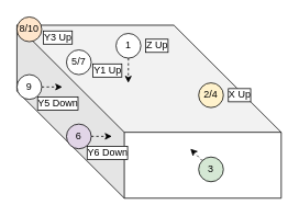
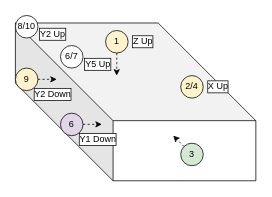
  <mxCell id="0" />
  <mxCell id="1" parent="0" />
  <mxCell id="2" value="" style="shape=cube;whiteSpace=wrap;html=1;boundedLbl=1;backgroundOutline=1;darkOpacity=0.05;darkOpacity2=0.1;size=130;" parent="1" vertex="1"><mxGeometry x="20" y="30" width="320" height="210" as="geometry" /></mxCell>
- <mxCell id="3" value="1" style="ellipse;whiteSpace=wrap;html=1;aspect=fixed;container=0;" parent="1" vertex="1"><mxGeometry x="140" y="40.003" width="30" height="30" as="geometry" /></mxCell>
- <mxCell id="4" value="8/10" style="ellipse;whiteSpace=wrap;html=1;aspect=fixed;container=0;fillColor=#ffe6cc;" parent="1" vertex="1"><mxGeometry x="20" y="20.003" width="30" height="30" as="geometry" /></mxCell>
- <mxCell id="5" value="9" style="ellipse;whiteSpace=wrap;html=1;aspect=fixed;container=0;" parent="1" vertex="1"><mxGeometry x="20" y="90.003" width="30" height="30" as="geometry" /></mxCell>
- <mxCell id="6" value="5/7" style="ellipse;whiteSpace=wrap;html=1;aspect=fixed;container=0;" parent="1" vertex="1"><mxGeometry x="80" y="60.003" width="30" height="30" as="geometry" /></mxCell>
+ <mxCell id="3" value="1" style="ellipse;whiteSpace=wrap;html=1;aspect=fixed;container=0;fillColor=#fff2cc;" parent="1" vertex="1"><mxGeometry x="140" y="40.003" width="30" height="30" as="geometry" /></mxCell>
+ <mxCell id="4" value="8/10" style="ellipse;whiteSpace=wrap;html=1;aspect=fixed;container=0;" parent="1" vertex="1"><mxGeometry x="20" y="20.003" width="30" height="30" as="geometry" /></mxCell>
+ <mxCell id="5" value="9" style="ellipse;whiteSpace=wrap;html=1;aspect=fixed;container=0;fillColor=#fff2cc;" parent="1" vertex="1"><mxGeometry x="20" y="90.003" width="30" height="30" as="geometry" /></mxCell>
+ <mxCell id="6" value="6/7" style="ellipse;whiteSpace=wrap;html=1;aspect=fixed;container=0;" parent="1" vertex="1"><mxGeometry x="80" y="60.003" width="30" height="30" as="geometry" /></mxCell>
  <mxCell id="7" value="6" style="ellipse;whiteSpace=wrap;html=1;aspect=fixed;container=0;fillColor=#e1d5e7;" parent="1" vertex="1"><mxGeometry x="80" y="150.003" width="30" height="30" as="geometry" /></mxCell>
  <mxCell id="8" value="2/4" style="ellipse;whiteSpace=wrap;html=1;aspect=fixed;container=0;fillColor=#fff2cc;" parent="1" vertex="1"><mxGeometry x="240" y="100.003" width="30" height="30" as="geometry" /></mxCell>
  <mxCell id="9" value="3" style="ellipse;whiteSpace=wrap;html=1;aspect=fixed;container=0;fillColor=#d5e8d4;" parent="1" vertex="1"><mxGeometry x="240" y="190.003" width="30" height="30" as="geometry" /></mxCell>
  <mxCell id="10" value="" style="endArrow=classic;html=1;rounded=0;exitX=1;exitY=0.5;exitDx=0;exitDy=0;dashed=1;" parent="1" source="5" edge="1"><mxGeometry width="50" height="50" relative="1" as="geometry"><mxPoint x="115" y="60.003" as="sourcePoint" /><mxPoint x="75" y="105" as="targetPoint" /></mxGeometry></mxCell>
  <mxCell id="11" value="" style="endArrow=classic;html=1;rounded=0;exitX=1;exitY=0.5;exitDx=0;exitDy=0;dashed=1;" parent="1" edge="1"><mxGeometry width="50" height="50" relative="1" as="geometry"><mxPoint x="110" y="164.91" as="sourcePoint" /><mxPoint x="135" y="164.91" as="targetPoint" /></mxGeometry></mxCell>
  <mxCell id="12" value="" style="endArrow=classic;html=1;rounded=0;exitX=0;exitY=0;exitDx=0;exitDy=0;dashed=1;" parent="1" source="9" edge="1"><mxGeometry width="50" height="50" relative="1" as="geometry"><mxPoint x="210" y="180" as="sourcePoint" /><mxPoint x="230" y="180" as="targetPoint" /></mxGeometry></mxCell>
  <mxCell id="13" value="Z Up" style="text;html=1;strokeColor=none;fillColor=none;align=center;verticalAlign=middle;whiteSpace=wrap;rounded=0;labelBorderColor=default;spacingTop=0;labelBackgroundColor=default;" parent="1" vertex="1"><mxGeometry x="160" y="40" width="60" height="30" as="geometry" /></mxCell>
  <mxCell id="14" value="X Up" style="text;html=1;strokeColor=none;fillColor=none;align=center;verticalAlign=middle;whiteSpace=wrap;rounded=0;labelBorderColor=default;spacingTop=0;labelBackgroundColor=default;" parent="1" vertex="1"><mxGeometry x="260" y="100" width="60" height="30" as="geometry" /></mxCell>
- <mxCell id="15" value="Y1 Up" style="text;html=1;strokeColor=none;fillColor=none;align=center;verticalAlign=middle;whiteSpace=wrap;rounded=0;labelBorderColor=default;spacingTop=0;labelBackgroundColor=default;" parent="1" vertex="1"><mxGeometry x="100" y="70" width="60" height="30" as="geometry" /></mxCell>
- <mxCell id="16" value="Y3 Up" style="text;html=1;strokeColor=none;fillColor=none;align=center;verticalAlign=middle;whiteSpace=wrap;rounded=0;labelBorderColor=default;spacingTop=0;labelBackgroundColor=default;" parent="1" vertex="1"><mxGeometry x="40" y="30" width="60" height="30" as="geometry" /></mxCell>
- <mxCell id="17" value="Y5 Down" style="text;html=1;strokeColor=none;fillColor=none;align=center;verticalAlign=middle;whiteSpace=wrap;rounded=0;labelBorderColor=default;spacingTop=0;labelBackgroundColor=default;" parent="1" vertex="1"><mxGeometry x="40" y="110" width="60" height="30" as="geometry" /></mxCell>
- <mxCell id="18" value="Y6 Down" style="text;html=1;strokeColor=none;fillColor=none;align=center;verticalAlign=middle;whiteSpace=wrap;rounded=0;labelBorderColor=default;spacingTop=0;labelBackgroundColor=default;" parent="1" vertex="1"><mxGeometry x="100" y="170" width="60" height="30" as="geometry" /></mxCell>
+ <mxCell id="15" value="Y5 Up" style="text;html=1;strokeColor=none;fillColor=none;align=center;verticalAlign=middle;whiteSpace=wrap;rounded=0;labelBorderColor=default;spacingTop=0;labelBackgroundColor=default;" parent="1" vertex="1"><mxGeometry x="100" y="70" width="60" height="30" as="geometry" /></mxCell>
+ <mxCell id="16" value="Y2 Up" style="text;html=1;strokeColor=none;fillColor=none;align=center;verticalAlign=middle;whiteSpace=wrap;rounded=0;labelBorderColor=default;spacingTop=0;labelBackgroundColor=default;" parent="1" vertex="1"><mxGeometry x="40" y="30" width="60" height="30" as="geometry" /></mxCell>
+ <mxCell id="17" value="Y2 Down" style="text;html=1;strokeColor=none;fillColor=none;align=center;verticalAlign=middle;whiteSpace=wrap;rounded=0;labelBorderColor=default;spacingTop=0;labelBackgroundColor=default;" parent="1" vertex="1"><mxGeometry x="40" y="110" width="60" height="30" as="geometry" /></mxCell>
+ <mxCell id="18" value="Y1 Down" style="text;html=1;strokeColor=none;fillColor=none;align=center;verticalAlign=middle;whiteSpace=wrap;rounded=0;labelBorderColor=default;spacingTop=0;labelBackgroundColor=default;" parent="1" vertex="1"><mxGeometry x="100" y="170" width="60" height="30" as="geometry" /></mxCell>
  <mxCell id="19" value="" style="endArrow=classic;html=1;rounded=0;dashed=1;" parent="1" source="3" edge="1"><mxGeometry width="50" height="50" relative="1" as="geometry"><mxPoint x="154.81" y="60" as="sourcePoint" /><mxPoint x="154.81" y="100" as="targetPoint" /></mxGeometry></mxCell>
